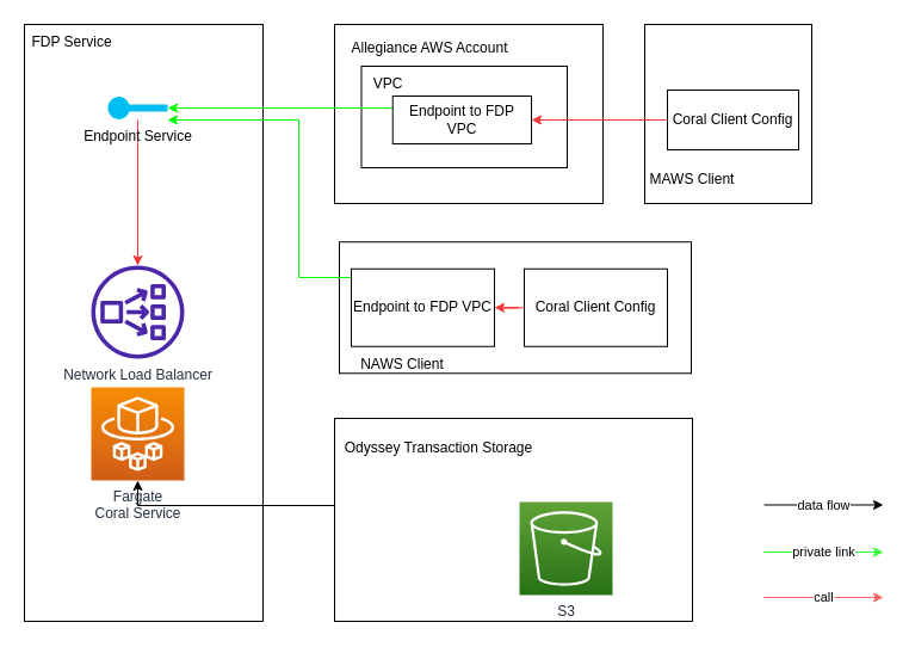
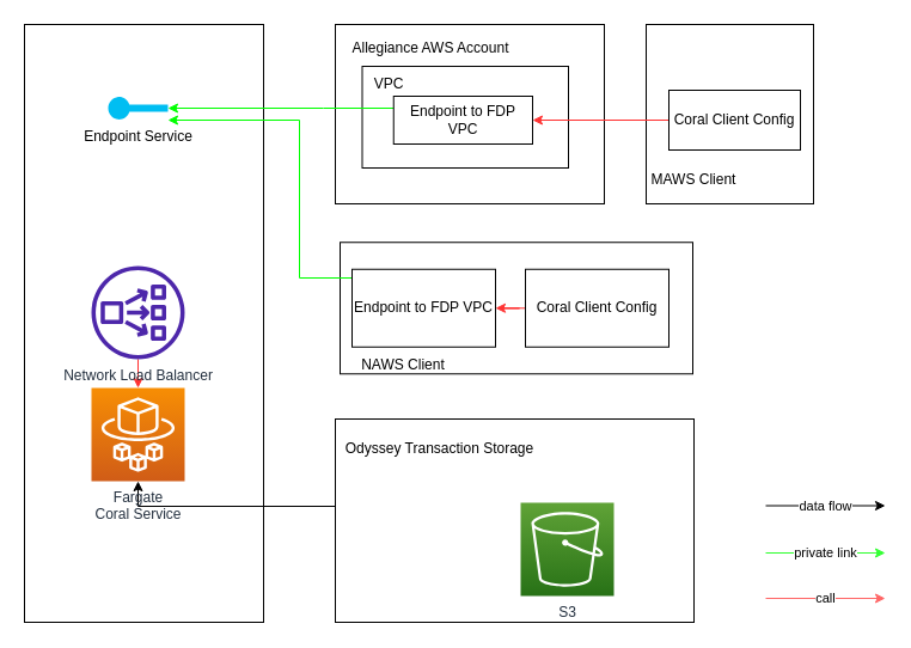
  <mxCell id="0" />
  <mxCell id="1" parent="0" />
  <mxCell id="2" value="" style="rounded=0;whiteSpace=wrap;html=1;" vertex="1" parent="1"><mxGeometry x="540" y="20" width="140" height="150" as="geometry" /></mxCell>
  <mxCell id="3" value="" style="rounded=0;whiteSpace=wrap;html=1;" vertex="1" parent="1"><mxGeometry x="20" y="20" width="200" height="500" as="geometry" /></mxCell>
- <mxCell id="4" value="FDP Service" style="text;html=1;strokeColor=none;fillColor=none;align=center;verticalAlign=middle;whiteSpace=wrap;rounded=0;" vertex="1" parent="1"><mxGeometry x="20" y="20" width="80" height="30" as="geometry" /></mxCell>
  <mxCell id="5" style="edgeStyle=orthogonalEdgeStyle;rounded=0;orthogonalLoop=1;jettySize=auto;html=1;" edge="1" parent="1" source="6" target="11"><mxGeometry relative="1" as="geometry"><Array as="points"><mxPoint x="220" y="423" /><mxPoint x="220" y="423" /></Array></mxGeometry></mxCell>
  <mxCell id="6" value="" style="rounded=0;whiteSpace=wrap;html=1;" vertex="1" parent="1"><mxGeometry x="280" y="350" width="300" height="170" as="geometry" /></mxCell>
  <mxCell id="7" value="Odyssey Transaction Storage" style="text;html=1;strokeColor=none;fillColor=none;align=center;verticalAlign=middle;whiteSpace=wrap;rounded=0;" vertex="1" parent="1"><mxGeometry x="270" y="360" width="195" height="30" as="geometry" /></mxCell>
  <mxCell id="8" value="S3" style="sketch=0;points=[[0,0,0],[0.25,0,0],[0.5,0,0],[0.75,0,0],[1,0,0],[0,1,0],[0.25,1,0],[0.5,1,0],[0.75,1,0],[1,1,0],[0,0.25,0],[0,0.5,0],[0,0.75,0],[1,0.25,0],[1,0.5,0],[1,0.75,0]];outlineConnect=0;fontColor=#232F3E;gradientColor=#60A337;gradientDirection=north;fillColor=#277116;strokeColor=#ffffff;dashed=0;verticalLabelPosition=bottom;verticalAlign=top;align=center;html=1;fontSize=12;fontStyle=0;aspect=fixed;shape=mxgraph.aws4.resourceIcon;resIcon=mxgraph.aws4.s3;" vertex="1" parent="1"><mxGeometry x="435" y="420" width="78" height="78" as="geometry" /></mxCell>
+ <mxCell id="9" style="edgeStyle=orthogonalEdgeStyle;rounded=0;orthogonalLoop=1;jettySize=auto;html=1;strokeColor=#FF3333;" edge="1" parent="1" source="10" target="11"><mxGeometry relative="1" as="geometry" /></mxCell>
  <mxCell id="10" value="Network Load Balancer" style="sketch=0;outlineConnect=0;fontColor=#232F3E;gradientColor=none;fillColor=#4D27AA;strokeColor=none;dashed=0;verticalLabelPosition=bottom;verticalAlign=top;align=center;html=1;fontSize=12;fontStyle=0;aspect=fixed;pointerEvents=1;shape=mxgraph.aws4.network_load_balancer;" vertex="1" parent="1"><mxGeometry x="76" y="222" width="78" height="78" as="geometry" /></mxCell>
  <mxCell id="11" value="Fargate &lt;br&gt;Coral Service" style="sketch=0;points=[[0,0,0],[0.25,0,0],[0.5,0,0],[0.75,0,0],[1,0,0],[0,1,0],[0.25,1,0],[0.5,1,0],[0.75,1,0],[1,1,0],[0,0.25,0],[0,0.5,0],[0,0.75,0],[1,0.25,0],[1,0.5,0],[1,0.75,0]];outlineConnect=0;fontColor=#232F3E;gradientColor=#F78E04;gradientDirection=north;fillColor=#D05C17;strokeColor=#ffffff;dashed=0;verticalLabelPosition=bottom;verticalAlign=top;align=center;html=1;fontSize=12;fontStyle=0;aspect=fixed;shape=mxgraph.aws4.resourceIcon;resIcon=mxgraph.aws4.fargate;" vertex="1" parent="1"><mxGeometry x="76" y="324" width="78" height="78" as="geometry" /></mxCell>
- <mxCell id="12" style="edgeStyle=orthogonalEdgeStyle;rounded=0;orthogonalLoop=1;jettySize=auto;html=1;strokeColor=#FF3333;" edge="1" parent="1" source="13" target="10"><mxGeometry relative="1" as="geometry" /></mxCell>
  <mxCell id="13" value="Endpoint Service" style="verticalLabelPosition=bottom;html=1;verticalAlign=top;align=center;strokeColor=none;fillColor=#00BEF2;shape=mxgraph.azure.service_endpoint;" vertex="1" parent="1"><mxGeometry x="90" y="80" width="50" height="20" as="geometry" /></mxCell>
  <mxCell id="14" value="" style="rounded=0;whiteSpace=wrap;html=1;" vertex="1" parent="1"><mxGeometry x="280" y="20" width="225" height="150" as="geometry" /></mxCell>
  <mxCell id="15" value="Allegiance AWS Account" style="text;html=1;strokeColor=none;fillColor=none;align=center;verticalAlign=middle;whiteSpace=wrap;rounded=0;" vertex="1" parent="1"><mxGeometry x="285" y="25" width="150" height="30" as="geometry" /></mxCell>
  <mxCell id="16" value="" style="rounded=0;whiteSpace=wrap;html=1;" vertex="1" parent="1"><mxGeometry x="302.5" y="55" width="172.5" height="85" as="geometry" /></mxCell>
  <mxCell id="17" value="VPC" style="text;html=1;strokeColor=none;fillColor=none;align=center;verticalAlign=middle;whiteSpace=wrap;rounded=0;" vertex="1" parent="1"><mxGeometry x="295" y="55" width="60" height="30" as="geometry" /></mxCell>
  <mxCell id="18" style="edgeStyle=orthogonalEdgeStyle;rounded=0;orthogonalLoop=1;jettySize=auto;html=1;entryX=1;entryY=0.5;entryDx=0;entryDy=0;entryPerimeter=0;strokeColor=#00FF00;" edge="1" parent="1" source="19" target="13"><mxGeometry relative="1" as="geometry"><Array as="points"><mxPoint x="270" y="90" /><mxPoint x="270" y="90" /></Array></mxGeometry></mxCell>
  <mxCell id="19" value="Endpoint to FDP VPC" style="rounded=0;whiteSpace=wrap;html=1;" vertex="1" parent="1"><mxGeometry x="328.75" y="80" width="116.25" height="40" as="geometry" /></mxCell>
  <mxCell id="20" style="edgeStyle=orthogonalEdgeStyle;rounded=0;orthogonalLoop=1;jettySize=auto;html=1;strokeColor=#FF3333;entryX=1;entryY=0.5;entryDx=0;entryDy=0;" edge="1" parent="1" source="21" target="19"><mxGeometry relative="1" as="geometry"><mxPoint x="510" y="60" as="targetPoint" /></mxGeometry></mxCell>
  <mxCell id="21" value="Coral Client Config" style="rounded=0;whiteSpace=wrap;html=1;" vertex="1" parent="1"><mxGeometry x="559" y="75" width="110" height="50" as="geometry" /></mxCell>
  <mxCell id="22" value="MAWS Client" style="text;html=1;strokeColor=none;fillColor=none;align=center;verticalAlign=middle;whiteSpace=wrap;rounded=0;" vertex="1" parent="1"><mxGeometry x="520" y="135" width="120" height="30" as="geometry" /></mxCell>
  <mxCell id="23" value="" style="rounded=0;whiteSpace=wrap;html=1;" vertex="1" parent="1"><mxGeometry x="284" y="202.25" width="295" height="110" as="geometry" /></mxCell>
  <mxCell id="24" style="edgeStyle=orthogonalEdgeStyle;rounded=0;orthogonalLoop=1;jettySize=auto;html=1;entryX=1;entryY=0.5;entryDx=0;entryDy=0;strokeColor=#FF3333;" edge="1" parent="1" source="25" target="27"><mxGeometry relative="1" as="geometry" /></mxCell>
  <mxCell id="25" value="Coral Client Config" style="rounded=0;whiteSpace=wrap;html=1;" vertex="1" parent="1"><mxGeometry x="439" y="224.75" width="120" height="65" as="geometry" /></mxCell>
  <mxCell id="26" style="edgeStyle=orthogonalEdgeStyle;rounded=0;orthogonalLoop=1;jettySize=auto;html=1;strokeColor=#00FF00;" edge="1" parent="1" source="27" target="13"><mxGeometry relative="1" as="geometry"><Array as="points"><mxPoint x="250" y="232" /><mxPoint x="250" y="100" /></Array></mxGeometry></mxCell>
  <mxCell id="27" value="Endpoint to FDP VPC" style="rounded=0;whiteSpace=wrap;html=1;" vertex="1" parent="1"><mxGeometry x="294" y="224.75" width="120" height="65" as="geometry" /></mxCell>
  <mxCell id="28" value="NAWS Client" style="text;html=1;strokeColor=none;fillColor=none;align=center;verticalAlign=middle;whiteSpace=wrap;rounded=0;" vertex="1" parent="1"><mxGeometry x="280" y="289.75" width="114" height="30" as="geometry" /></mxCell>
  <mxCell id="29" value="private link" style="endArrow=classic;html=1;rounded=0;strokeColor=#33FF33;" edge="1" parent="1"><mxGeometry width="50" height="50" relative="1" as="geometry"><mxPoint x="640" y="462" as="sourcePoint" /><mxPoint x="740" y="462" as="targetPoint" /></mxGeometry></mxCell>
  <mxCell id="30" value="call" style="endArrow=classic;html=1;rounded=0;strokeColor=#FF6666;" edge="1" parent="1"><mxGeometry width="50" height="50" relative="1" as="geometry"><mxPoint x="640" y="500" as="sourcePoint" /><mxPoint x="740" y="500" as="targetPoint" /></mxGeometry></mxCell>
  <mxCell id="31" value="data flow" style="endArrow=classic;html=1;rounded=0;strokeColor=#000000;" edge="1" parent="1"><mxGeometry width="50" height="50" relative="1" as="geometry"><mxPoint x="640" y="422.5" as="sourcePoint" /><mxPoint x="740" y="422.5" as="targetPoint" /></mxGeometry></mxCell>
